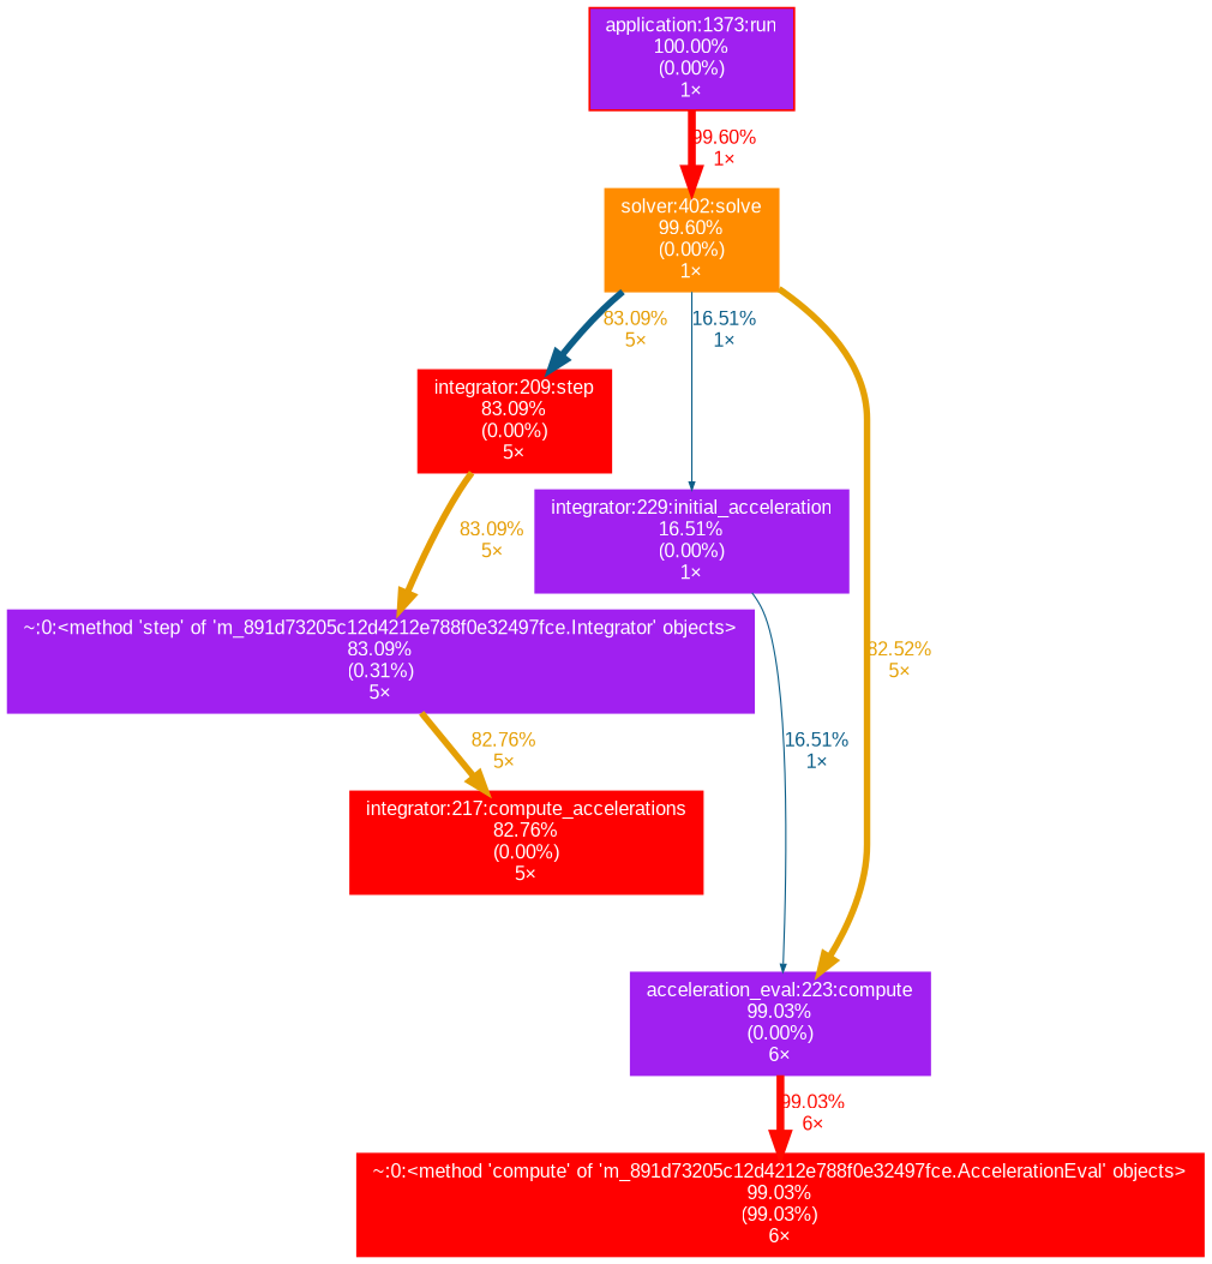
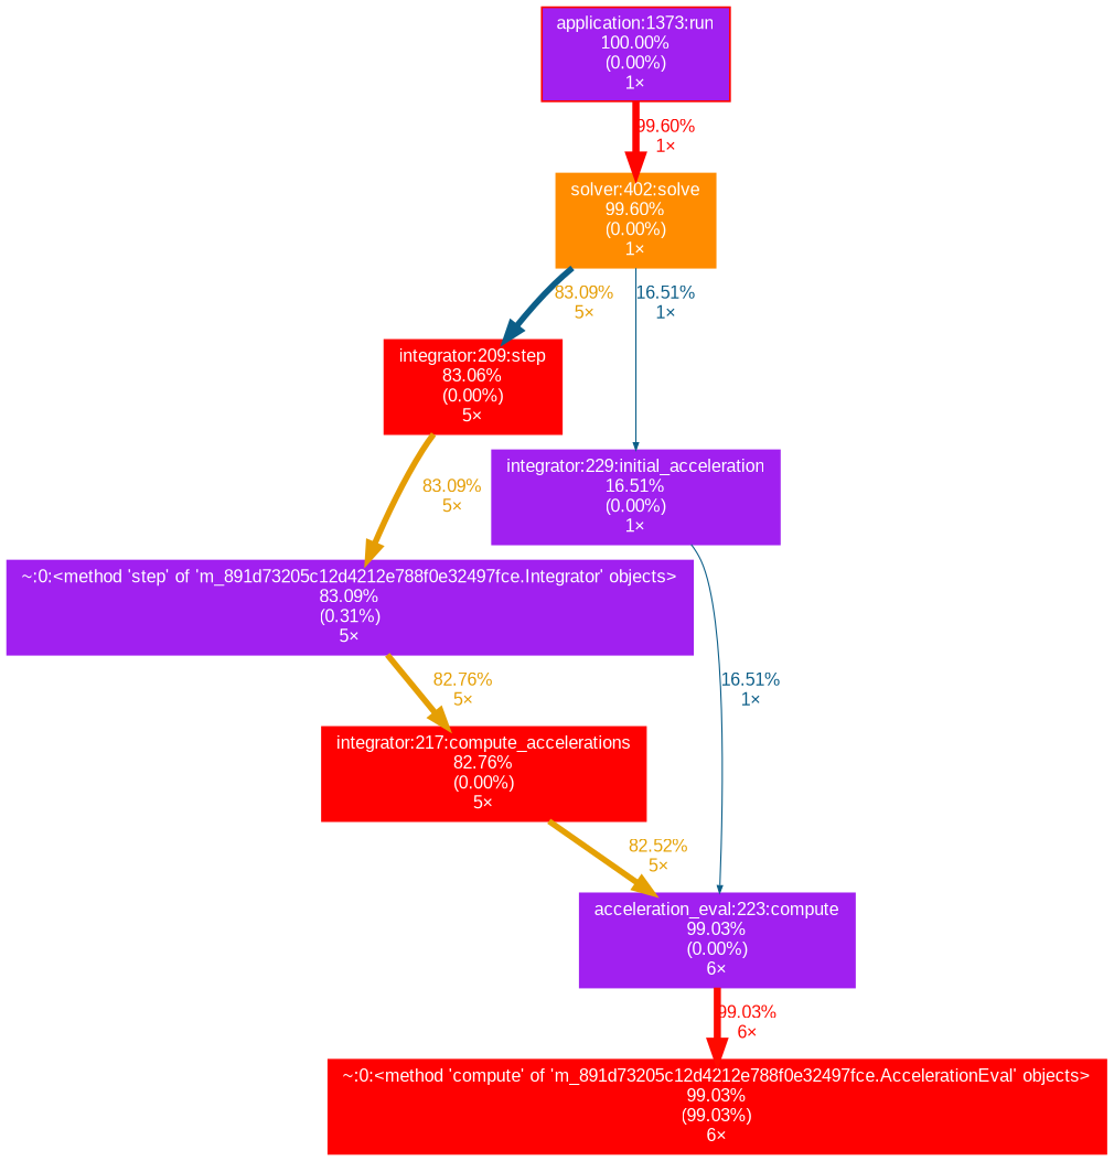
  digraph {
    fontname=Arial
    nodesep=0.125
    ranksep=0.25
    node [color=red fontcolor="#ffffff" fontname=Arial fontsize=10.00 shape=box style=filled]
    edge [arrowsize=0.91 color="#0c5e88" fontcolor="#e59d04" fontname=Arial fontsize=10.00 labeldistance=3.32 penwidth=3.32]
    n1 [fillcolor=purple height=0 label="application:1373:run\n100.00%\n(0.00%)\n1×" width=0]
    n2 [color=darkorange height=0 label="solver:402:solve\n99.60%\n(0.00%)\n1×" width=0]
-   n3 [height=0 label="integrator:209:step\n83.09%\n(0.00%)\n5×" width=0]
+   n3 [height=0 label="integrator:209:step\n83.06%\n(0.00%)\n5×" width=0]
    n4 [color=purple height=0 label="integrator:229:initial_acceleration\n16.51%\n(0.00%)\n1×" width=0]
    n5 [color=purple height=0 label="~:0:<method 'step' of 'm_891d73205c12d4212e788f0e32497fce.Integrator' objects>\n83.09%\n(0.31%)\n5×" width=0]
    n6 [color=purple height=0 label="acceleration_eval:223:compute\n99.03%\n(0.00%)\n6×" width=0]
    n7 [height=0 label="integrator:217:compute_accelerations\n82.76%\n(0.00%)\n5×" width=0]
    n8 [height=0 label="~:0:<method 'compute' of 'm_891d73205c12d4212e788f0e32497fce.AccelerationEval' objects>\n99.03%\n(99.03%)\n6×" width=0]
    n1 -> n2 [arrowsize=1.00 color="#fe0400" fontcolor="#fe0400" label="99.60%\n1×" labeldistance=3.98 penwidth=3.98]
    n2 -> n3 [label="83.09%\n5×"]
    n2 -> n4 [arrowsize=0.41 fontcolor="#0c5e88" label="16.51%\n1×" labeldistance=0.66 penwidth=0.66]
    n3 -> n5 [color="#e59d04" label="83.09%\n5×"]
    n4 -> n6 [arrowsize=0.41 fontcolor="#0c5e88" label="16.51%\n1×" labeldistance=0.66 penwidth=0.66]
    n5 -> n7 [color="#e59f04" fontcolor="#e59f04" label="82.76%\n5×" labeldistance=3.31 penwidth=3.31]
    n6 -> n8 [arrowsize=1.00 color="#fe0a00" fontcolor="#fe0a00" label="99.03%\n6×" labeldistance=3.96 penwidth=3.96]
-   n2 -> n6 [color="#e5a104" fontcolor="#e5a104" label="82.52%\n5×" labeldistance=3.30 penwidth=3.30]
+   n7 -> n6 [color="#e5a104" fontcolor="#e5a104" label="82.52%\n5×" labeldistance=3.30 penwidth=3.30]
  }
